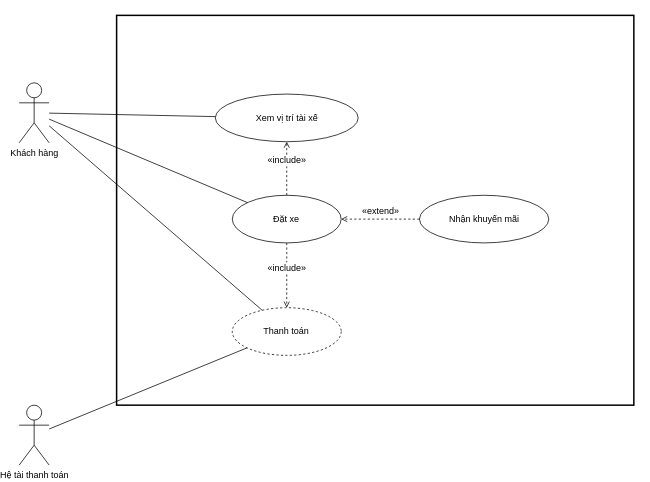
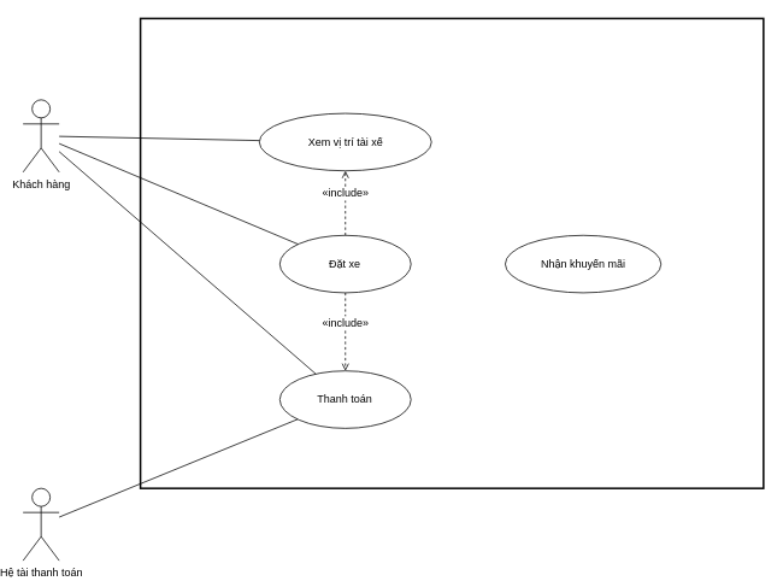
  <mxCell id="0" />
  <mxCell id="1" parent="0" />
  <mxCell id="2" value="" style="shape=rectangle;whiteSpace=wrap;html=1;strokeWidth=2;rounded=0;" parent="1" vertex="1"><mxGeometry x="150" y="20" width="690" height="520" as="geometry" /></mxCell>
  <mxCell id="3" value="Đặt xe" style="ellipse;whiteSpace=wrap;html=1;aspect=fixed;" parent="2" vertex="1"><mxGeometry x="154.342" y="240" width="145.263" height="63.553" as="geometry" /></mxCell>
  <mxCell id="4" value="Xem vị trí tài xế" style="ellipse;whiteSpace=wrap;html=1;aspect=fixed;" parent="2" vertex="1"><mxGeometry x="131.645" y="105" width="190.658" height="63.553" as="geometry" /></mxCell>
- <mxCell id="5" value="Thanh toán" style="ellipse;whiteSpace=wrap;html=1;aspect=fixed;dashed=1;" parent="2" vertex="1"><mxGeometry x="154.342" y="390" width="145.263" height="63.553" as="geometry" /></mxCell>
+ <mxCell id="5" value="Thanh toán" style="ellipse;whiteSpace=wrap;html=1;aspect=fixed;" parent="2" vertex="1"><mxGeometry x="154.342" y="390" width="145.263" height="63.553" as="geometry" /></mxCell>
  <mxCell id="6" value="Nhận khuyến mãi" style="ellipse;whiteSpace=wrap;html=1;aspect=fixed;" parent="2" vertex="1"><mxGeometry x="404.013" y="240" width="172.5" height="63.553" as="geometry" /></mxCell>
  <mxCell id="7" value="«include»" style="endArrow=open;dashed=1;html=1;fontSize=12;labelBackgroundColor=#ffffff;" parent="2" source="3" target="4" edge="1"><mxGeometry relative="1" as="geometry"><mxPoint y="-10" as="offset" /></mxGeometry></mxCell>
- <mxCell id="8" value="«extend»" style="endArrow=open;dashed=1;html=1;fontSize=12;labelBackgroundColor=#ffffff;" parent="2" source="6" target="3" edge="1"><mxGeometry relative="1" as="geometry"><mxPoint y="-10" as="offset" /></mxGeometry></mxCell>
  <mxCell id="9" value="«include»" style="endArrow=open;dashed=1;html=1;fontSize=12;labelBackgroundColor=#ffffff;" parent="2" source="3" target="5" edge="1"><mxGeometry relative="1" as="geometry"><mxPoint y="-10" as="offset" /></mxGeometry></mxCell>
  <mxCell id="10" value="Khách hàng" style="shape=umlActor;verticalLabelPosition=bottom;verticalAlign=top;html=1;" parent="1" vertex="1"><mxGeometry x="20" y="110" width="40" height="80" as="geometry" /></mxCell>
  <mxCell id="11" value="Hệ tài thanh toán" style="shape=umlActor;verticalLabelPosition=bottom;verticalAlign=top;html=1;" parent="1" vertex="1"><mxGeometry x="20" y="540" width="40" height="80" as="geometry" /></mxCell>
  <mxCell id="12" style="endArrow=none;html=1;" parent="1" source="10" target="3" edge="1"><mxGeometry relative="1" as="geometry" /></mxCell>
  <mxCell id="13" style="endArrow=none;html=1;" parent="1" source="10" target="4" edge="1"><mxGeometry relative="1" as="geometry" /></mxCell>
  <mxCell id="14" style="endArrow=none;html=1;" parent="1" source="10" target="5" edge="1"><mxGeometry relative="1" as="geometry" /></mxCell>
  <mxCell id="15" style="endArrow=none;html=1;" parent="1" source="11" target="5" edge="1"><mxGeometry relative="1" as="geometry" /></mxCell>
